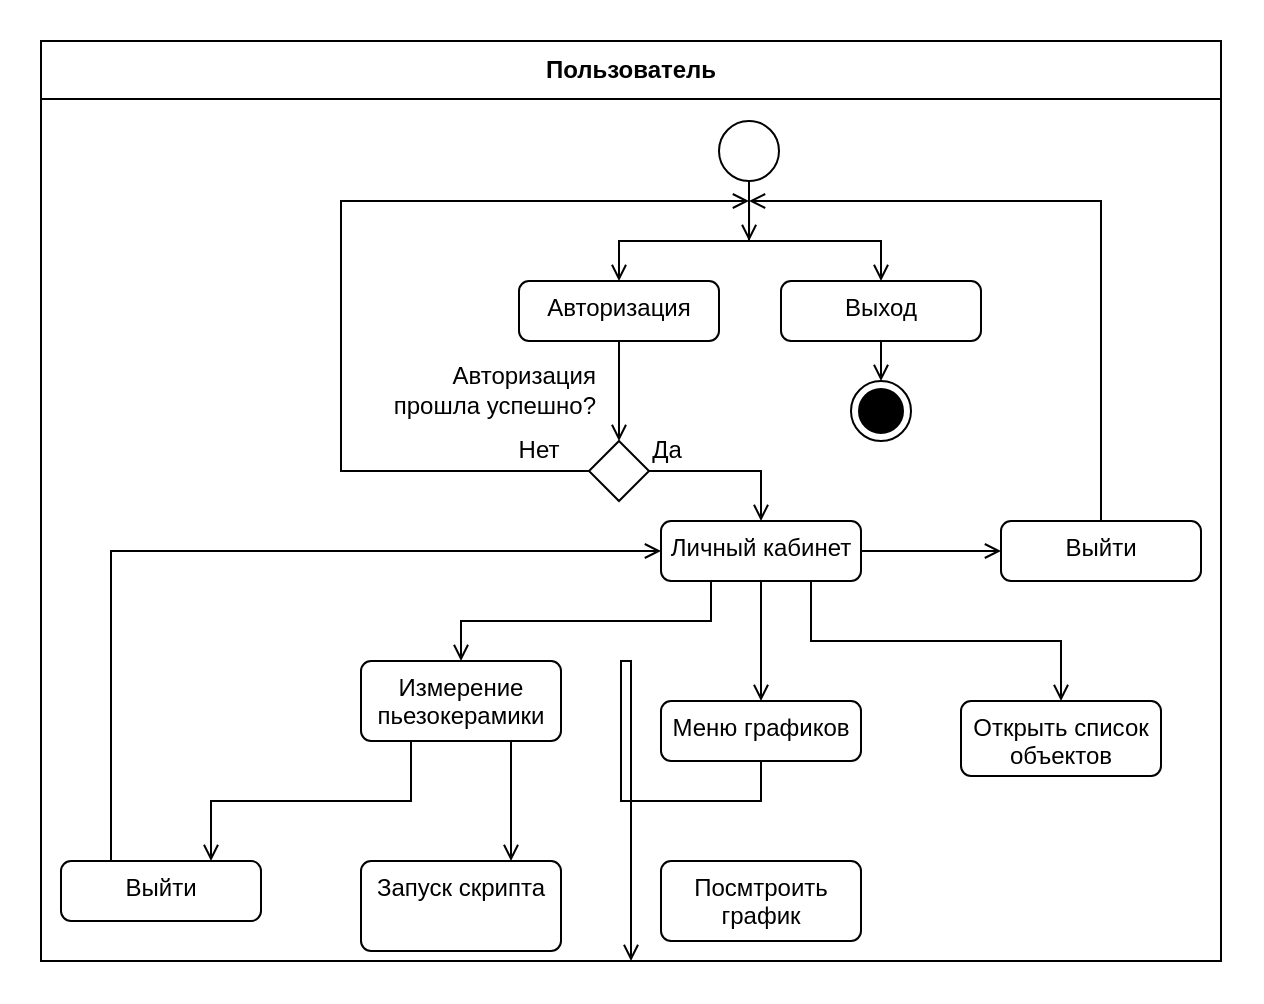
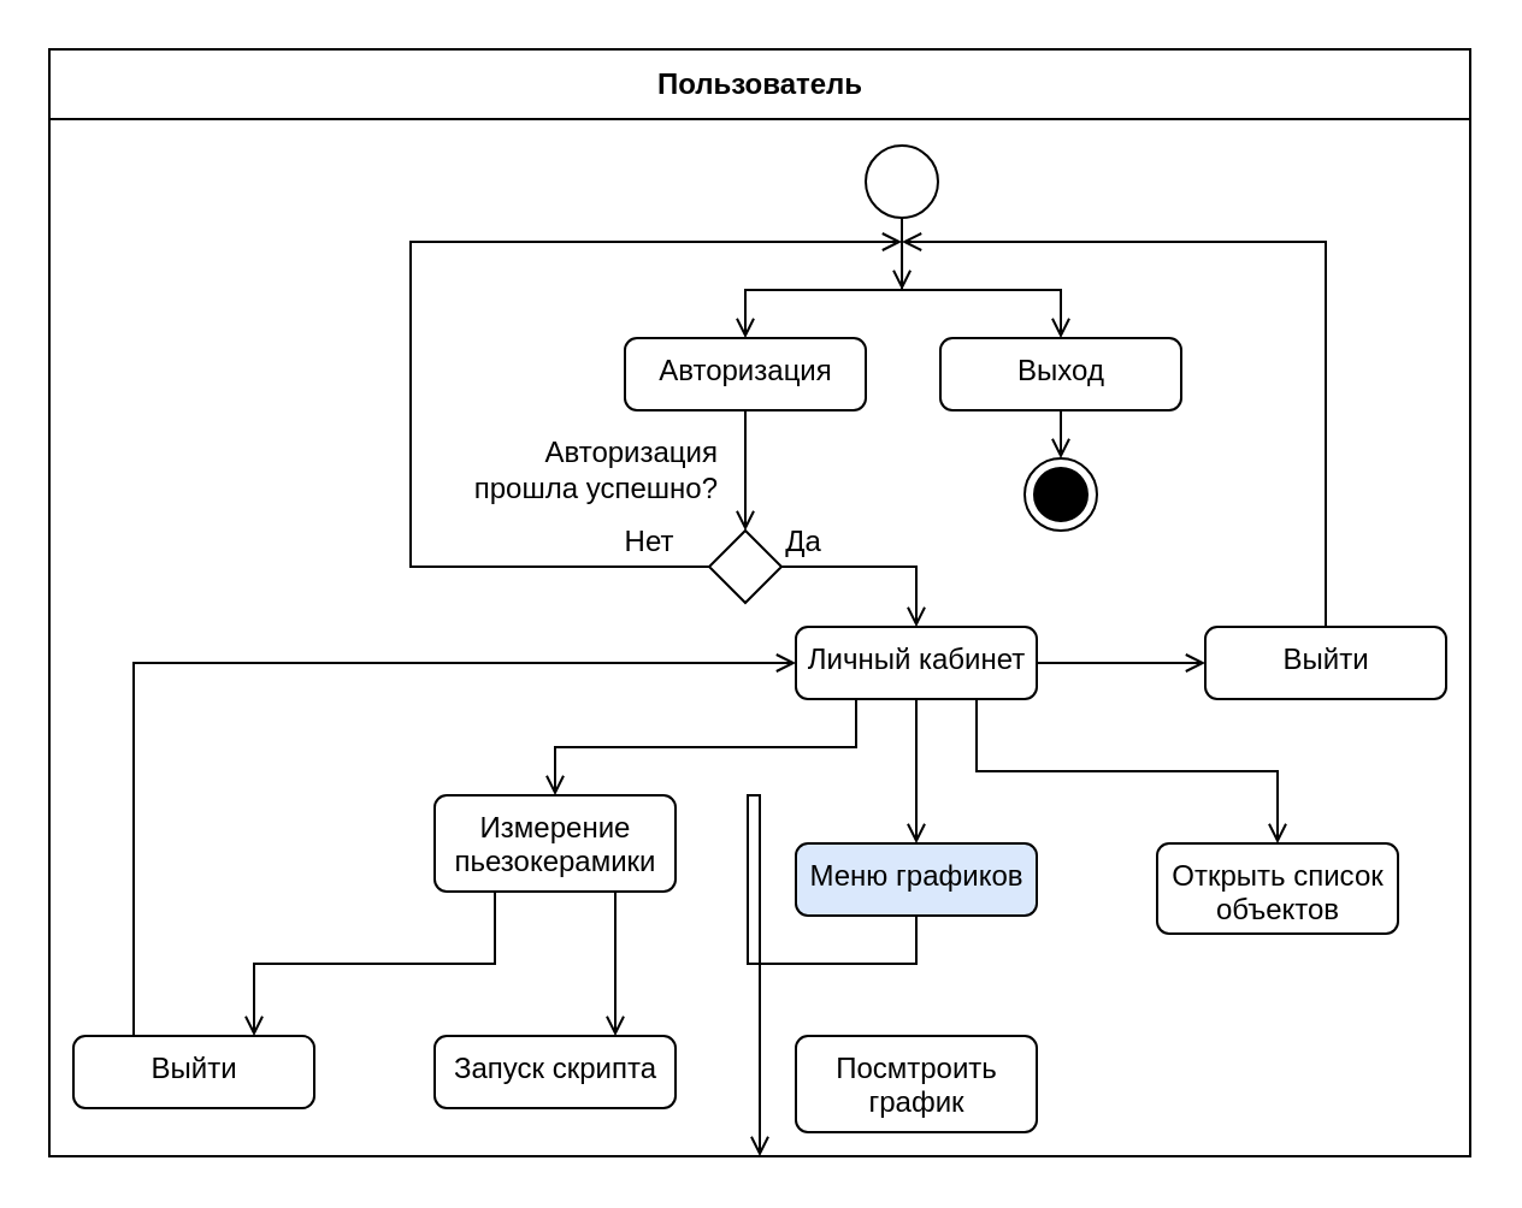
  <mxCell id="0" />
  <mxCell id="1" parent="0" />
  <mxCell id="2" style="edgeStyle=orthogonalEdgeStyle;rounded=0;orthogonalLoop=1;jettySize=auto;html=1;exitX=0.5;exitY=1;exitDx=0;exitDy=0;entryX=0.5;entryY=0;entryDx=0;entryDy=0;endArrow=open;endFill=0;" edge="1" parent="1" source="5" target="7"><mxGeometry relative="1" as="geometry"><Array as="points"><mxPoint x="374" y="120" /><mxPoint x="309" y="120" /></Array></mxGeometry></mxCell>
  <mxCell id="3" style="edgeStyle=orthogonalEdgeStyle;rounded=0;orthogonalLoop=1;jettySize=auto;html=1;exitX=0.5;exitY=1;exitDx=0;exitDy=0;endArrow=open;endFill=0;" edge="1" parent="1" source="5"><mxGeometry relative="1" as="geometry"><mxPoint x="374.048" y="120" as="targetPoint" /></mxGeometry></mxCell>
  <mxCell id="4" style="edgeStyle=orthogonalEdgeStyle;rounded=0;orthogonalLoop=1;jettySize=auto;html=1;exitX=0.5;exitY=1;exitDx=0;exitDy=0;startArrow=none;startFill=0;endArrow=open;endFill=0;entryX=0.5;entryY=0;entryDx=0;entryDy=0;" edge="1" parent="1" source="5" target="9"><mxGeometry relative="1" as="geometry"><mxPoint x="440" y="130" as="targetPoint" /><Array as="points"><mxPoint x="374" y="120" /><mxPoint x="440" y="120" /></Array></mxGeometry></mxCell>
  <mxCell id="5" value="" style="ellipse;" vertex="1" parent="1"><mxGeometry x="359" width="30" height="30" as="geometry" y="60" /></mxCell>
  <mxCell id="6" style="edgeStyle=orthogonalEdgeStyle;rounded=0;orthogonalLoop=1;jettySize=auto;html=1;exitX=0.5;exitY=1;exitDx=0;exitDy=0;entryX=0.5;entryY=0;entryDx=0;entryDy=0;endArrow=open;endFill=0;" edge="1" parent="1" source="7" target="13"><mxGeometry relative="1" as="geometry" /></mxCell>
  <mxCell id="7" value="Авторизация" style="html=1;align=center;verticalAlign=top;rounded=1;absoluteArcSize=1;arcSize=10;dashed=0;" vertex="1" parent="1"><mxGeometry x="259" y="140" width="100" height="30" as="geometry" /></mxCell>
  <mxCell id="8" style="edgeStyle=orthogonalEdgeStyle;rounded=0;orthogonalLoop=1;jettySize=auto;html=1;exitX=0.5;exitY=1;exitDx=0;exitDy=0;entryX=0.5;entryY=0;entryDx=0;entryDy=0;startArrow=none;startFill=0;endArrow=open;endFill=0;" edge="1" parent="1" source="9" target="10"><mxGeometry relative="1" as="geometry" /></mxCell>
  <mxCell id="9" value="Выход" style="html=1;align=center;verticalAlign=top;rounded=1;absoluteArcSize=1;arcSize=10;dashed=0;" vertex="1" parent="1"><mxGeometry x="390" y="140" width="100" height="30" as="geometry" /></mxCell>
  <mxCell id="10" value="" style="ellipse;html=1;shape=endState;fillColor=strokeColor;" vertex="1" parent="1"><mxGeometry x="425" y="190" width="30" height="30" as="geometry" /></mxCell>
  <mxCell id="11" style="edgeStyle=orthogonalEdgeStyle;rounded=0;orthogonalLoop=1;jettySize=auto;html=1;exitX=0;exitY=0.5;exitDx=0;exitDy=0;endArrow=open;endFill=0;" edge="1" parent="1" source="13"><mxGeometry relative="1" as="geometry"><mxPoint x="374" y="100" as="targetPoint" /><Array as="points"><mxPoint x="170" y="235" /><mxPoint x="170" y="100" /><mxPoint x="374" y="100" /></Array></mxGeometry></mxCell>
  <mxCell id="12" style="edgeStyle=orthogonalEdgeStyle;rounded=0;orthogonalLoop=1;jettySize=auto;html=1;exitX=1;exitY=0.5;exitDx=0;exitDy=0;entryX=0.5;entryY=0;entryDx=0;entryDy=0;startArrow=none;startFill=0;endArrow=open;endFill=0;" edge="1" parent="1" source="13" target="30"><mxGeometry relative="1" as="geometry" /></mxCell>
  <mxCell id="13" value="" style="rhombus;" vertex="1" parent="1"><mxGeometry x="294" y="220" width="30" height="30" as="geometry" /></mxCell>
  <mxCell id="14" value="Авторизация&lt;br&gt;прошла успешно?" style="text;html=1;strokeColor=none;fillColor=none;align=right;verticalAlign=middle;whiteSpace=wrap;rounded=0;" vertex="1" parent="1"><mxGeometry x="190" y="180" width="110" height="30" as="geometry" /></mxCell>
  <mxCell id="15" value="Нет" style="text;html=1;strokeColor=none;fillColor=none;align=center;verticalAlign=middle;whiteSpace=wrap;rounded=0;" vertex="1" parent="1"><mxGeometry x="260" y="220" width="18.5" height="10" as="geometry" /></mxCell>
  <mxCell id="16" style="edgeStyle=orthogonalEdgeStyle;rounded=0;orthogonalLoop=1;jettySize=auto;html=1;exitX=0.75;exitY=1;exitDx=0;exitDy=0;entryX=0.75;entryY=0;entryDx=0;entryDy=0;startArrow=none;startFill=0;endArrow=open;endFill=0;" edge="1" parent="1" source="18" target="23"><mxGeometry relative="1" as="geometry" /></mxCell>
  <mxCell id="17" style="edgeStyle=orthogonalEdgeStyle;rounded=0;orthogonalLoop=1;jettySize=auto;html=1;exitX=0.25;exitY=1;exitDx=0;exitDy=0;entryX=0.75;entryY=0;entryDx=0;entryDy=0;startArrow=none;startFill=0;endArrow=open;endFill=0;" edge="1" parent="1" source="18" target="25"><mxGeometry relative="1" as="geometry" /></mxCell>
  <mxCell id="18" value="Измерение&lt;br&gt;пьезокерамики" style="html=1;align=center;verticalAlign=top;rounded=1;absoluteArcSize=1;arcSize=10;dashed=0;" vertex="1" parent="1"><mxGeometry x="180" y="330" width="100" height="40" as="geometry" /></mxCell>
  <mxCell id="19" style="edgeStyle=orthogonalEdgeStyle;rounded=0;orthogonalLoop=1;jettySize=auto;html=1;exitX=0.5;exitY=1;exitDx=0;exitDy=0;startArrow=none;startFill=0;endArrow=open;endFill=0;" edge="1" parent="1" source="20" target="32"><mxGeometry relative="1" as="geometry" /></mxCell>
- <mxCell id="20" value="Меню графиков" style="html=1;align=center;verticalAlign=top;rounded=1;absoluteArcSize=1;arcSize=10;dashed=0;" vertex="1" parent="1"><mxGeometry x="330" y="350" width="100" height="30" as="geometry" /></mxCell>
+ <mxCell id="20" value="Меню графиков" style="html=1;align=center;verticalAlign=top;rounded=1;absoluteArcSize=1;arcSize=10;dashed=0;fillColor=#dae8fc;" vertex="1" parent="1"><mxGeometry x="330" y="350" width="100" height="30" as="geometry" /></mxCell>
  <mxCell id="21" value="Открыть список&lt;br&gt;объектов" style="html=1;align=center;verticalAlign=top;rounded=1;absoluteArcSize=1;arcSize=10;dashed=0;" vertex="1" parent="1"><mxGeometry x="480" y="350" width="100" height="37.5" as="geometry" /></mxCell>
  <mxCell id="22" value="Да" style="text;html=1;strokeColor=none;fillColor=none;align=center;verticalAlign=middle;whiteSpace=wrap;rounded=0;" vertex="1" parent="1"><mxGeometry x="324" y="220" width="18.5" height="10" as="geometry" /></mxCell>
- <mxCell id="23" value="Запуск скрипта" style="html=1;align=center;verticalAlign=top;rounded=1;absoluteArcSize=1;arcSize=10;dashed=0;" vertex="1" parent="1"><mxGeometry x="180" y="430" width="100" height="45" as="geometry" /></mxCell>
+ <mxCell id="23" value="Запуск скрипта" style="html=1;align=center;verticalAlign=top;rounded=1;absoluteArcSize=1;arcSize=10;dashed=0;" vertex="1" parent="1"><mxGeometry x="180" y="430" width="100" height="30" as="geometry" /></mxCell>
  <mxCell id="24" style="edgeStyle=orthogonalEdgeStyle;rounded=0;orthogonalLoop=1;jettySize=auto;html=1;exitX=0.25;exitY=0;exitDx=0;exitDy=0;entryX=0;entryY=0.5;entryDx=0;entryDy=0;startArrow=none;startFill=0;endArrow=open;endFill=0;" edge="1" parent="1" source="25" target="30"><mxGeometry relative="1" as="geometry" /></mxCell>
  <mxCell id="25" value="Выйти" style="html=1;align=center;verticalAlign=top;rounded=1;absoluteArcSize=1;arcSize=10;dashed=0;" vertex="1" parent="1"><mxGeometry x="30" y="430" width="100" height="30" as="geometry" /></mxCell>
  <mxCell id="26" style="edgeStyle=orthogonalEdgeStyle;rounded=0;orthogonalLoop=1;jettySize=auto;html=1;exitX=0.5;exitY=1;exitDx=0;exitDy=0;entryX=0.5;entryY=0;entryDx=0;entryDy=0;startArrow=none;startFill=0;endArrow=open;endFill=0;" edge="1" parent="1" source="30" target="20"><mxGeometry relative="1" as="geometry" /></mxCell>
  <mxCell id="27" style="edgeStyle=orthogonalEdgeStyle;rounded=0;orthogonalLoop=1;jettySize=auto;html=1;exitX=0.75;exitY=1;exitDx=0;exitDy=0;entryX=0.5;entryY=0;entryDx=0;entryDy=0;startArrow=none;startFill=0;endArrow=open;endFill=0;" edge="1" parent="1" source="30" target="21"><mxGeometry relative="1" as="geometry" /></mxCell>
  <mxCell id="28" style="edgeStyle=orthogonalEdgeStyle;rounded=0;orthogonalLoop=1;jettySize=auto;html=1;exitX=0.25;exitY=1;exitDx=0;exitDy=0;entryX=0.5;entryY=0;entryDx=0;entryDy=0;startArrow=none;startFill=0;endArrow=open;endFill=0;" edge="1" parent="1" source="30" target="18"><mxGeometry relative="1" as="geometry" /></mxCell>
  <mxCell id="29" style="edgeStyle=orthogonalEdgeStyle;rounded=0;orthogonalLoop=1;jettySize=auto;html=1;exitX=1;exitY=0.5;exitDx=0;exitDy=0;entryX=0;entryY=0.5;entryDx=0;entryDy=0;startArrow=none;startFill=0;endArrow=open;endFill=0;" edge="1" parent="1" source="30" target="34"><mxGeometry relative="1" as="geometry" /></mxCell>
  <mxCell id="30" value="Личный кабинет" style="html=1;align=center;verticalAlign=top;rounded=1;absoluteArcSize=1;arcSize=10;dashed=0;" vertex="1" parent="1"><mxGeometry x="330" y="260" width="100" height="30" as="geometry" /></mxCell>
  <mxCell id="31" value="Посмтроить&lt;br&gt;график" style="html=1;align=center;verticalAlign=top;rounded=1;absoluteArcSize=1;arcSize=10;dashed=0;" vertex="1" parent="1"><mxGeometry x="330" y="430" width="100" height="40" as="geometry" /></mxCell>
  <mxCell id="32" value="Пользователь" style="swimlane;fontStyle=1;align=center;verticalAlign=middle;childLayout=stackLayout;horizontal=1;startSize=29;horizontalStack=0;resizeParent=1;resizeParentMax=0;resizeLast=0;collapsible=0;marginBottom=0;html=1;" vertex="1" parent="1"><mxGeometry x="20" y="20" width="590" height="460" as="geometry" /></mxCell>
  <mxCell id="33" style="edgeStyle=orthogonalEdgeStyle;rounded=0;orthogonalLoop=1;jettySize=auto;html=1;exitX=0.5;exitY=0;exitDx=0;exitDy=0;startArrow=none;startFill=0;endArrow=open;endFill=0;" edge="1" parent="1" source="34"><mxGeometry relative="1" as="geometry"><mxPoint x="374" y="100" as="targetPoint" /><Array as="points"><mxPoint x="550" y="100" /></Array></mxGeometry></mxCell>
  <mxCell id="34" value="Выйти" style="html=1;align=center;verticalAlign=top;rounded=1;absoluteArcSize=1;arcSize=10;dashed=0;" vertex="1" parent="1"><mxGeometry x="500" y="260" width="100" height="30" as="geometry" /></mxCell>
